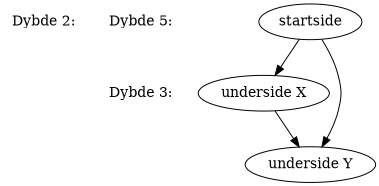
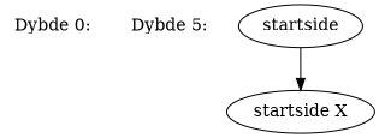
  digraph {
-   n1 [label="Dybde 2:" shape=none]
+   n1 [label="Dybde 0:" shape=none]
    n2 [label="Dybde 5:" shape=none]
-   n3 [label="Dybde 3:" shape=none]
    n4 [label=startside]
-   n5 [label="underside X"]
-   n6 [label="underside Y"]
-   n2 -> n3 [arrowhead=none color=white]
+   n5 [label="startside X"]
    n4 -> n5
-   n4 -> n6
-   n5 -> n6
  }
